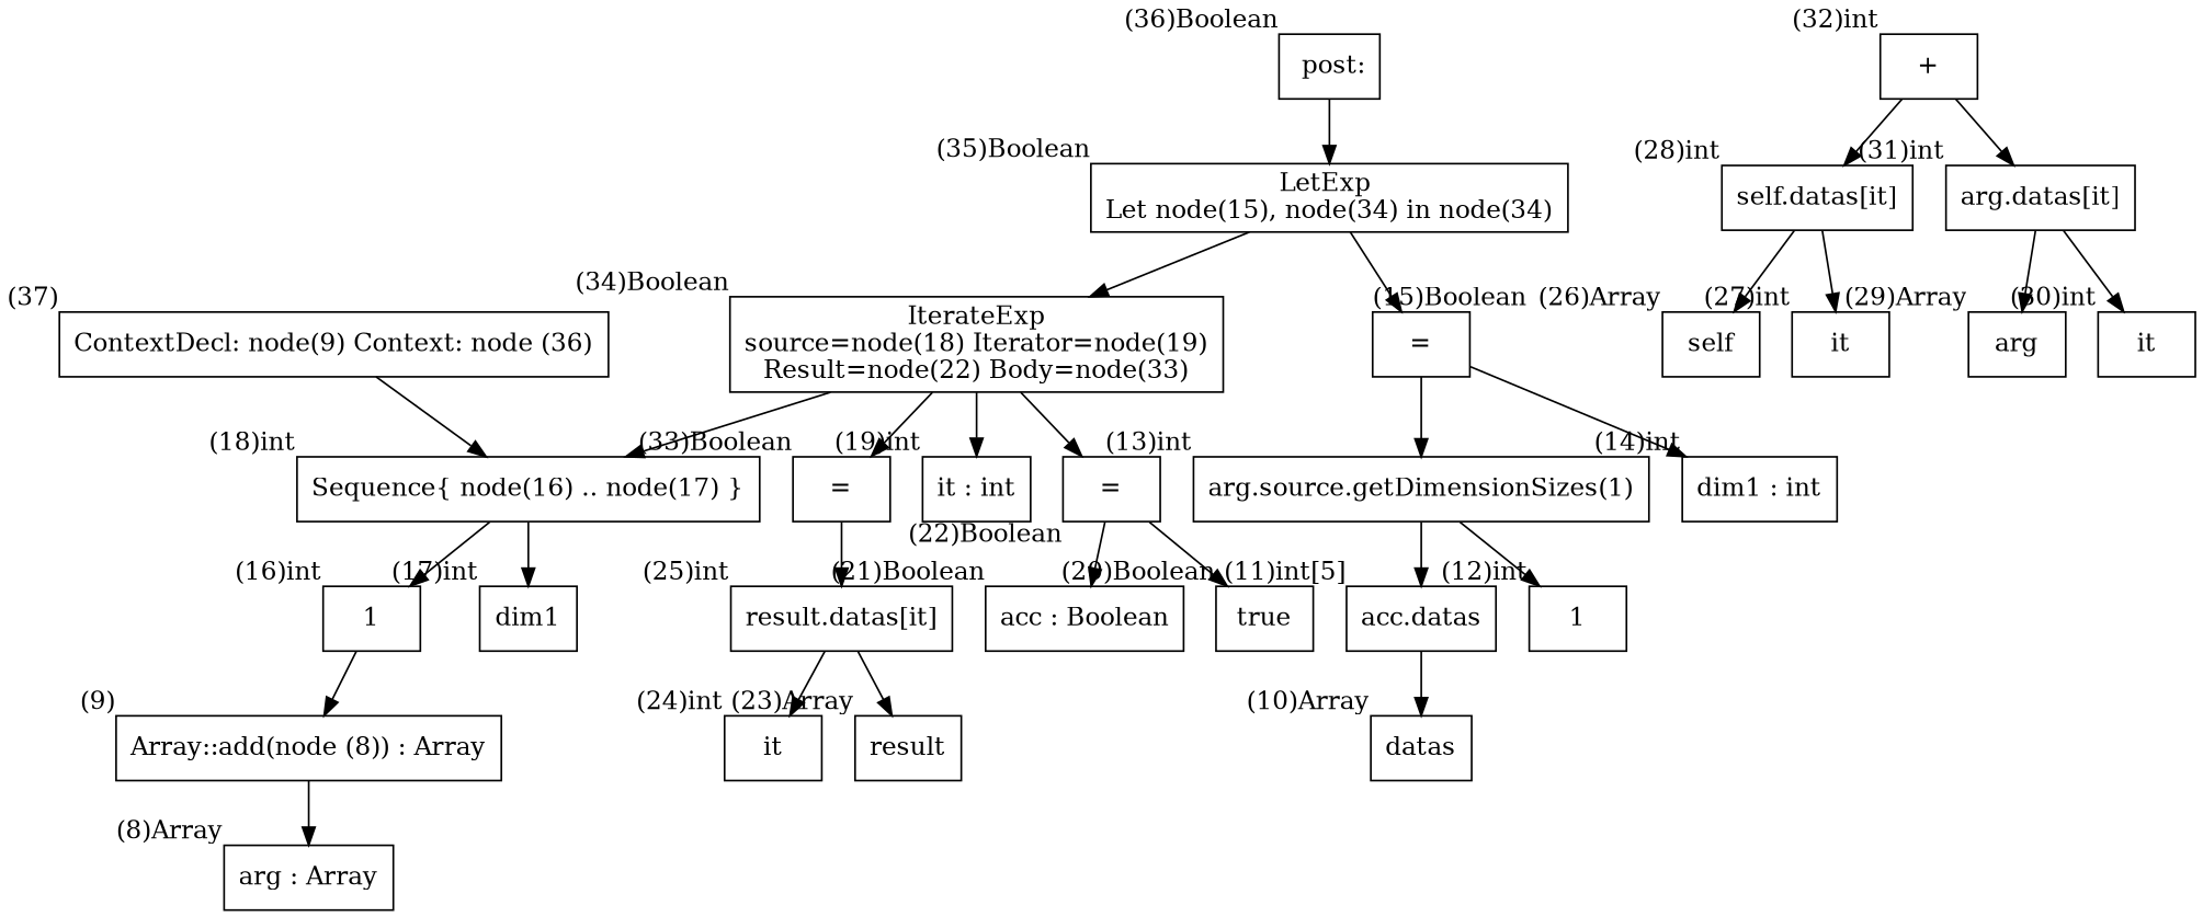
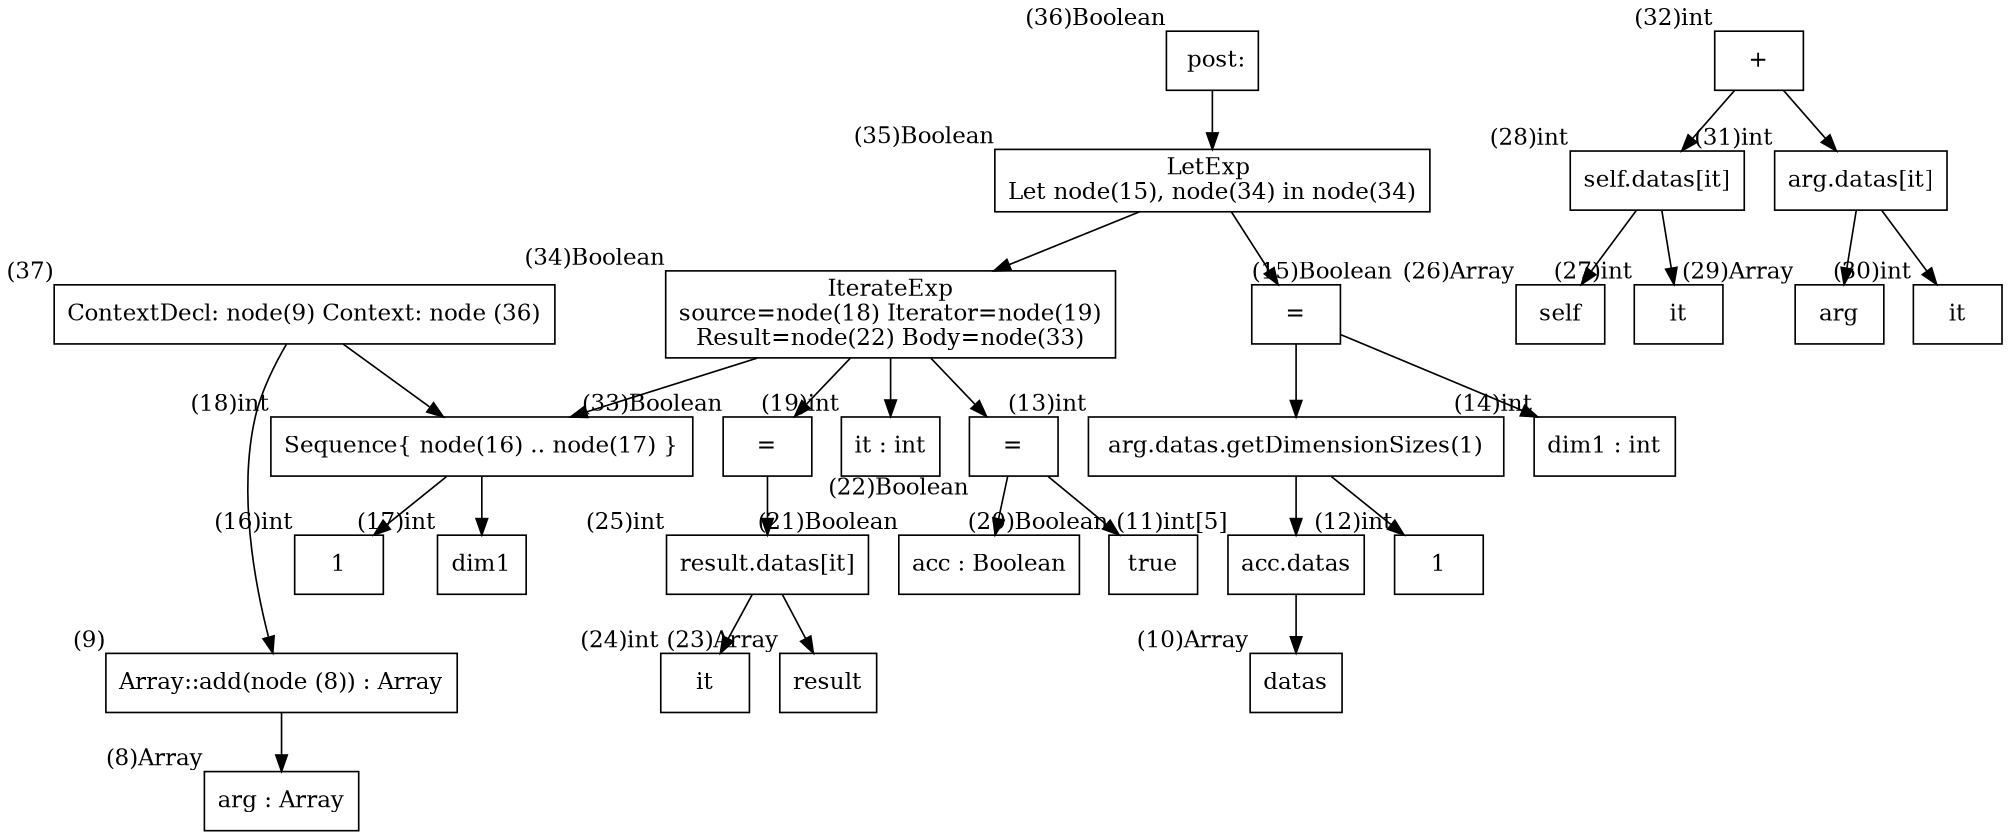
  digraph {
    node [shape=box]
    n1 [label="ContextDecl: node(9) Context: node (36)" xlabel="(37)"]
    n2 [label="Array::add(node (8)) : Array" xlabel="(9)"]
    n3 [label="Sequence{ node(16) .. node(17) }" xlabel="(18)int"]
    n4 [label="arg : Array" xlabel="(8)Array"]
    n5 [label=" post:" xlabel="(36)Boolean"]
    n6 [label="LetExp \nLet node(15), node(34) in node(34)" xlabel="(35)Boolean"]
    n7 [label="=" xlabel="(15)Boolean"]
    n8 [label="IterateExp\nsource=node(18) Iterator=node(19)\nResult=node(22) Body=node(33)" xlabel="(34)Boolean"]
    n9 [label="dim1 : int" xlabel="(14)int"]
-   n10 [label="arg.source.getDimensionSizes(1)" xlabel="(13)int"]
+   n10 [label="arg.datas.getDimensionSizes(1)" xlabel="(13)int"]
    n11 [label="it : int" xlabel="(19)int"]
    n12 [label="=" xlabel="(22)Boolean"]
    n13 [label="=" xlabel="(33)Boolean"]
    n14 [label="acc.datas" xlabel="(11)int[5]"]
    n15 [label=1 xlabel="(12)int"]
    n16 [label=1 xlabel="(16)int"]
    n17 [label=dim1 xlabel="(17)int"]
    n18 [label="acc : Boolean" xlabel="(21)Boolean"]
    n19 [label=true xlabel="(20)Boolean"]
    n20 [label="result.datas[it]" xlabel="(25)int"]
    n21 [label=datas xlabel="(10)Array"]
    n22 [label=result xlabel="(23)Array"]
    n23 [label=it xlabel="(24)int"]
    n24 [label="+" xlabel="(32)int"]
    n25 [label="self.datas[it]" xlabel="(28)int"]
    n26 [label="arg.datas[it]" xlabel="(31)int"]
    n27 [label=self xlabel="(26)Array"]
    n28 [label=it xlabel="(27)int"]
    n29 [label=arg xlabel="(29)Array"]
    n30 [label=it xlabel="(30)int"]
-   n16 -> n2
+   n1 -> n2
    n1 -> n3
    n2 -> n4
    n3 -> n16
    n3 -> n17
    n5 -> n6
    n6 -> n7
    n6 -> n8
    n7 -> n9
    n7 -> n10
    n8 -> n3
    n8 -> n11
    n8 -> n12
    n8 -> n13
    n10 -> n14
    n10 -> n15
    n12 -> n18
    n12 -> n19
    n13 -> n20
    n14 -> n21
    n20 -> n22
    n20 -> n23
    n24 -> n25
    n24 -> n26
    n25 -> n27
    n25 -> n28
    n26 -> n29
    n26 -> n30
  }
